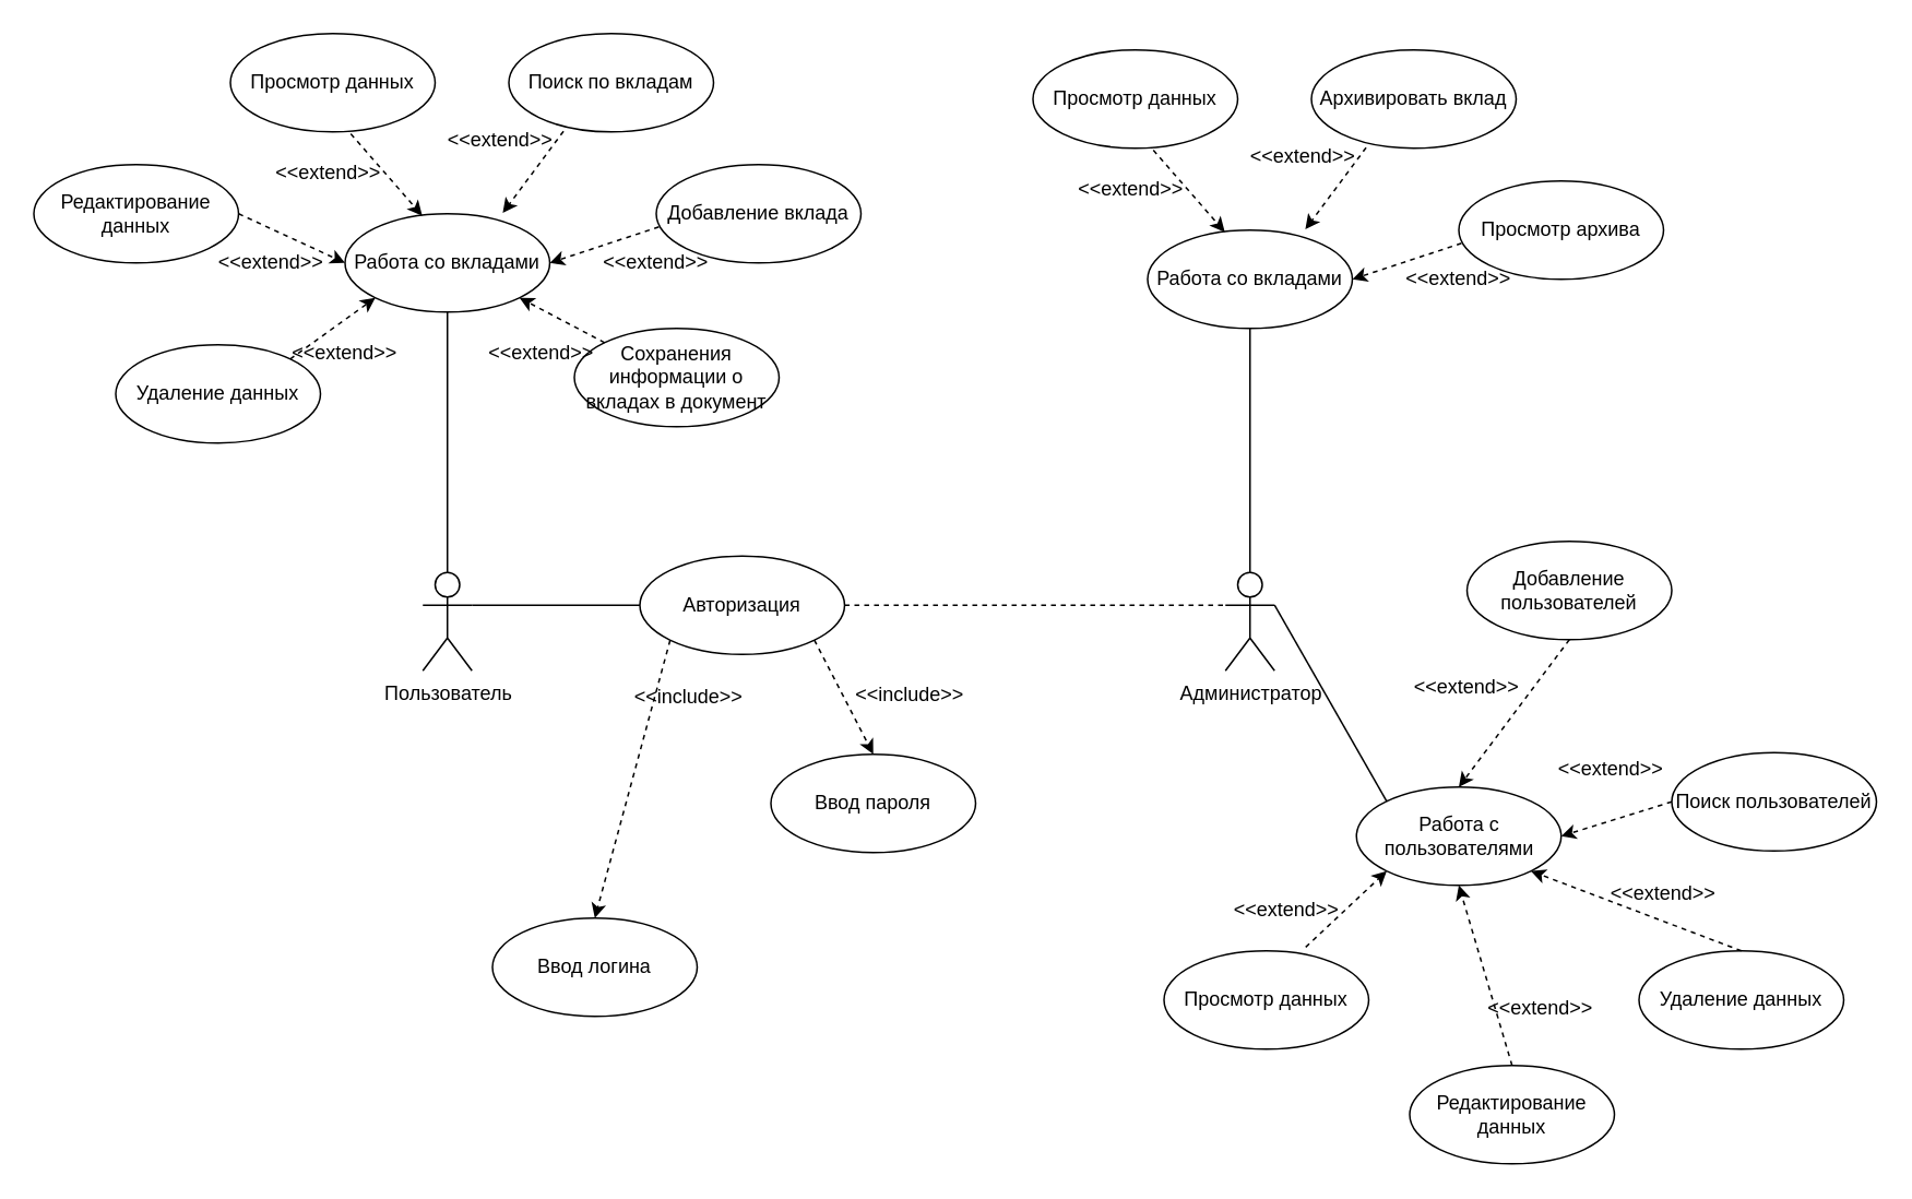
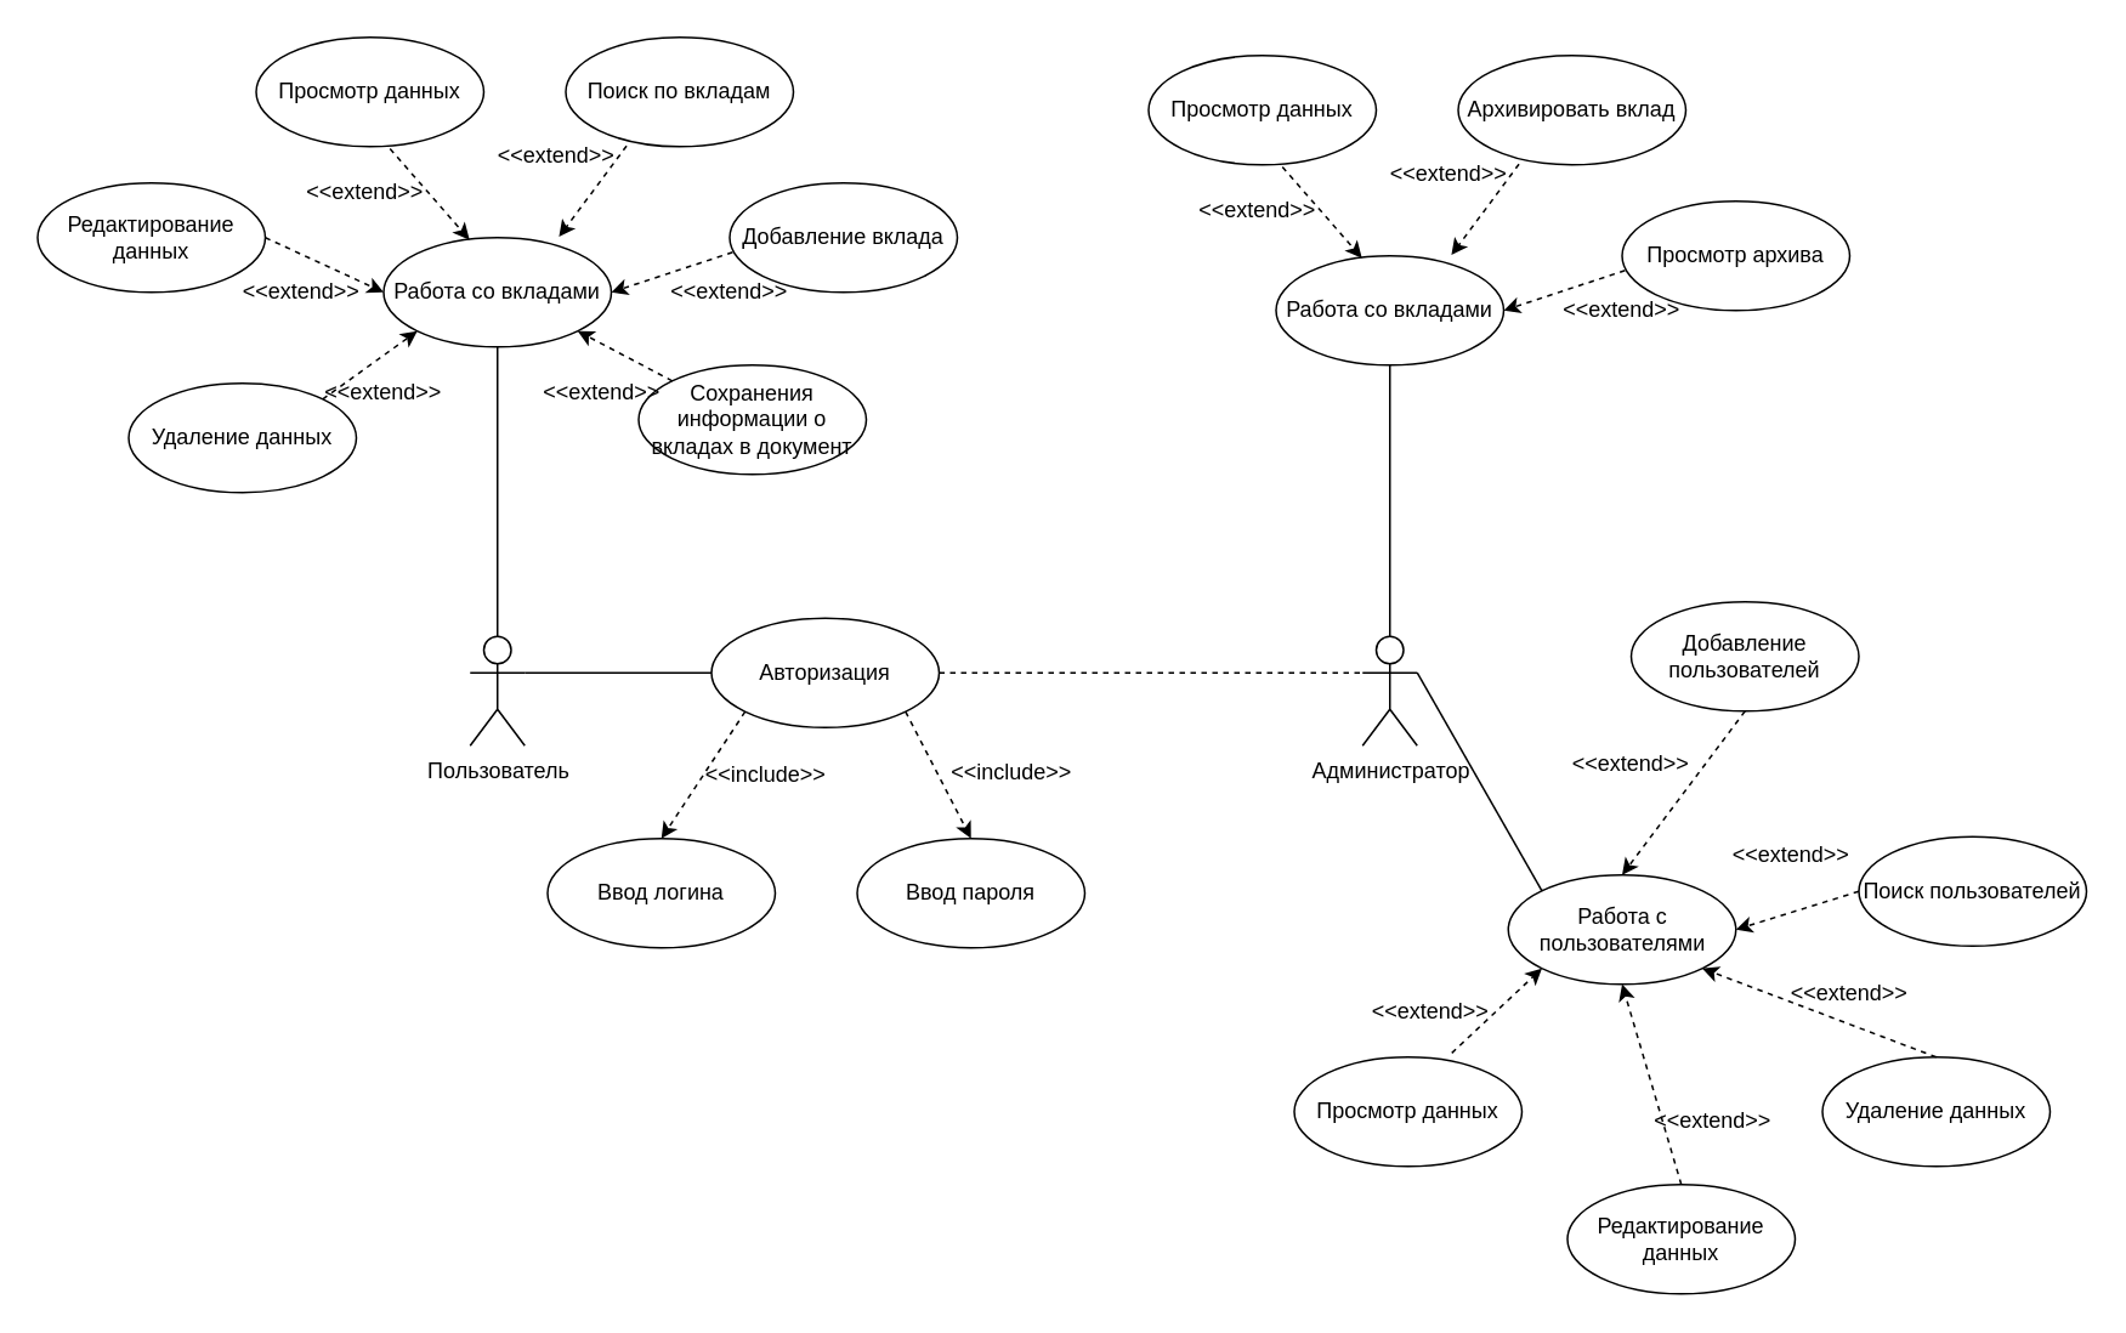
  <mxCell id="0" />
  <mxCell id="1" parent="0" />
  <mxCell id="2" value="Авторизация" style="ellipse;whiteSpace=wrap;html=1;" vertex="1" parent="1"><mxGeometry x="390" y="339" width="125" height="60" as="geometry" /></mxCell>
  <mxCell id="3" value="Пользователь" style="shape=umlActor;verticalLabelPosition=bottom;verticalAlign=top;html=1;outlineConnect=0;" vertex="1" parent="1"><mxGeometry x="257.5" y="349" width="30" height="60" as="geometry" /></mxCell>
  <mxCell id="4" value="" style="endArrow=none;html=1;rounded=0;exitX=1;exitY=0.333;exitDx=0;exitDy=0;exitPerimeter=0;entryX=0;entryY=0.5;entryDx=0;entryDy=0;" edge="1" parent="1" source="3" target="2"><mxGeometry width="50" height="50" relative="1" as="geometry"><mxPoint x="470" y="379" as="sourcePoint" /><mxPoint x="520" y="329" as="targetPoint" /></mxGeometry></mxCell>
  <mxCell id="5" value="Работа со вкладами" style="ellipse;whiteSpace=wrap;html=1;" vertex="1" parent="1"><mxGeometry x="210" y="130" width="125" height="60" as="geometry" /></mxCell>
  <mxCell id="6" value="Редактирование данных" style="ellipse;whiteSpace=wrap;html=1;" vertex="1" parent="1"><mxGeometry x="20" y="100" width="125" height="60" as="geometry" /></mxCell>
  <mxCell id="7" value="Добавление вклада" style="ellipse;whiteSpace=wrap;html=1;" vertex="1" parent="1"><mxGeometry x="400" y="100" width="125" height="60" as="geometry" /></mxCell>
  <mxCell id="8" value="Просмотр данных" style="ellipse;whiteSpace=wrap;html=1;" vertex="1" parent="1"><mxGeometry x="140" y="20" width="125" height="60" as="geometry" /></mxCell>
  <mxCell id="9" value="Поиск по вкладам" style="ellipse;whiteSpace=wrap;html=1;" vertex="1" parent="1"><mxGeometry x="310" y="20" width="125" height="60" as="geometry" /></mxCell>
  <mxCell id="10" value="Удаление данных" style="ellipse;whiteSpace=wrap;html=1;" vertex="1" parent="1"><mxGeometry x="70" y="210" width="125" height="60" as="geometry" /></mxCell>
  <mxCell id="11" value="Сохранения информации о вкладах в документ" style="ellipse;whiteSpace=wrap;html=1;" vertex="1" parent="1"><mxGeometry x="350" y="200" width="125" height="60" as="geometry" /></mxCell>
  <mxCell id="12" value="" style="endArrow=classic;html=1;rounded=0;exitX=1;exitY=0;exitDx=0;exitDy=0;entryX=0;entryY=1;entryDx=0;entryDy=0;dashed=1;" edge="1" parent="1" source="10" target="5"><mxGeometry width="50" height="50" relative="1" as="geometry"><mxPoint x="460" y="180" as="sourcePoint" /><mxPoint x="510" y="130" as="targetPoint" /></mxGeometry></mxCell>
  <mxCell id="13" value="" style="endArrow=classic;html=1;rounded=0;dashed=1;entryX=1;entryY=1;entryDx=0;entryDy=0;exitX=0;exitY=0;exitDx=0;exitDy=0;" edge="1" parent="1" source="11" target="5"><mxGeometry width="50" height="50" relative="1" as="geometry"><mxPoint x="340" y="180" as="sourcePoint" /><mxPoint x="390" y="130" as="targetPoint" /></mxGeometry></mxCell>
  <mxCell id="14" value="" style="endArrow=classic;html=1;rounded=0;dashed=1;entryX=0.77;entryY=-0.007;entryDx=0;entryDy=0;entryPerimeter=0;exitX=0.267;exitY=0.994;exitDx=0;exitDy=0;exitPerimeter=0;" edge="1" parent="1" source="9" target="5"><mxGeometry width="50" height="50" relative="1" as="geometry"><mxPoint x="340" y="180" as="sourcePoint" /><mxPoint x="390" y="130" as="targetPoint" /></mxGeometry></mxCell>
  <mxCell id="15" value="" style="endArrow=classic;html=1;rounded=0;dashed=1;exitX=0.588;exitY=1.02;exitDx=0;exitDy=0;exitPerimeter=0;entryX=0.377;entryY=0.019;entryDx=0;entryDy=0;entryPerimeter=0;" edge="1" parent="1" source="8" target="5"><mxGeometry width="50" height="50" relative="1" as="geometry"><mxPoint x="340" y="180" as="sourcePoint" /><mxPoint x="390" y="130" as="targetPoint" /></mxGeometry></mxCell>
  <mxCell id="16" value="" style="endArrow=classic;html=1;rounded=0;dashed=1;exitX=1;exitY=0.5;exitDx=0;exitDy=0;entryX=0;entryY=0.5;entryDx=0;entryDy=0;" edge="1" parent="1" source="6" target="5"><mxGeometry width="50" height="50" relative="1" as="geometry"><mxPoint x="340" y="180" as="sourcePoint" /><mxPoint x="390" y="130" as="targetPoint" /></mxGeometry></mxCell>
  <mxCell id="17" value="" style="endArrow=classic;html=1;rounded=0;dashed=1;exitX=0.013;exitY=0.634;exitDx=0;exitDy=0;exitPerimeter=0;entryX=1;entryY=0.5;entryDx=0;entryDy=0;" edge="1" parent="1" source="7" target="5"><mxGeometry width="50" height="50" relative="1" as="geometry"><mxPoint x="340" y="180" as="sourcePoint" /><mxPoint x="390" y="130" as="targetPoint" /></mxGeometry></mxCell>
  <mxCell id="18" value="&amp;lt;&amp;lt;extend&amp;gt;&amp;gt;" style="text;html=1;strokeColor=none;fillColor=none;align=center;verticalAlign=middle;whiteSpace=wrap;rounded=0;" vertex="1" parent="1"><mxGeometry x="275" y="70" width="60" height="30" as="geometry" /></mxCell>
  <mxCell id="19" value="&amp;lt;&amp;lt;extend&amp;gt;&amp;gt;" style="text;html=1;strokeColor=none;fillColor=none;align=center;verticalAlign=middle;whiteSpace=wrap;rounded=0;" vertex="1" parent="1"><mxGeometry x="170" y="90" width="60" height="30" as="geometry" /></mxCell>
  <mxCell id="20" value="&amp;lt;&amp;lt;extend&amp;gt;&amp;gt;" style="text;html=1;strokeColor=none;fillColor=none;align=center;verticalAlign=middle;whiteSpace=wrap;rounded=0;" vertex="1" parent="1"><mxGeometry x="370" y="145" width="60" height="30" as="geometry" /></mxCell>
  <mxCell id="21" value="&amp;lt;&amp;lt;extend&amp;gt;&amp;gt;" style="text;html=1;strokeColor=none;fillColor=none;align=center;verticalAlign=middle;whiteSpace=wrap;rounded=0;" vertex="1" parent="1"><mxGeometry x="135" y="145" width="60" height="30" as="geometry" /></mxCell>
  <mxCell id="22" value="&amp;lt;&amp;lt;extend&amp;gt;&amp;gt;" style="text;html=1;strokeColor=none;fillColor=none;align=center;verticalAlign=middle;whiteSpace=wrap;rounded=0;" vertex="1" parent="1"><mxGeometry x="180" y="200" width="60" height="30" as="geometry" /></mxCell>
  <mxCell id="23" value="&amp;lt;&amp;lt;extend&amp;gt;&amp;gt;" style="text;html=1;strokeColor=none;fillColor=none;align=center;verticalAlign=middle;whiteSpace=wrap;rounded=0;" vertex="1" parent="1"><mxGeometry x="300" y="200" width="60" height="30" as="geometry" /></mxCell>
  <mxCell id="24" value="Ввод пароля" style="ellipse;whiteSpace=wrap;html=1;" vertex="1" parent="1"><mxGeometry x="470" y="460" width="125" height="60" as="geometry" /></mxCell>
- <mxCell id="25" value="Ввод логина" style="ellipse;whiteSpace=wrap;html=1;" vertex="1" parent="1"><mxGeometry x="300" y="560" width="125" height="60" as="geometry" /></mxCell>
+ <mxCell id="25" value="Ввод логина" style="ellipse;whiteSpace=wrap;html=1;" vertex="1" parent="1"><mxGeometry x="300" y="460" width="125" height="60" as="geometry" /></mxCell>
  <mxCell id="26" value="" style="endArrow=classic;html=1;rounded=0;dashed=1;exitX=0;exitY=1;exitDx=0;exitDy=0;entryX=0.5;entryY=0;entryDx=0;entryDy=0;" edge="1" parent="1" source="2" target="25"><mxGeometry width="50" height="50" relative="1" as="geometry"><mxPoint x="340" y="380" as="sourcePoint" /><mxPoint x="390" y="330" as="targetPoint" /></mxGeometry></mxCell>
  <mxCell id="27" value="" style="endArrow=classic;html=1;rounded=0;dashed=1;entryX=0.5;entryY=0;entryDx=0;entryDy=0;exitX=1;exitY=1;exitDx=0;exitDy=0;" edge="1" parent="1" source="2" target="24"><mxGeometry width="50" height="50" relative="1" as="geometry"><mxPoint x="340" y="380" as="sourcePoint" /><mxPoint x="390" y="330" as="targetPoint" /></mxGeometry></mxCell>
  <mxCell id="28" value="&amp;lt;&amp;lt;include&amp;gt;&amp;gt;" style="text;html=1;strokeColor=none;fillColor=none;align=center;verticalAlign=middle;whiteSpace=wrap;rounded=0;" vertex="1" parent="1"><mxGeometry x="390" y="410" width="60" height="30" as="geometry" /></mxCell>
  <mxCell id="29" value="&amp;lt;&amp;lt;include&amp;gt;&amp;gt;" style="text;html=1;strokeColor=none;fillColor=none;align=center;verticalAlign=middle;whiteSpace=wrap;rounded=0;" vertex="1" parent="1"><mxGeometry x="525" y="409" width="60" height="30" as="geometry" /></mxCell>
  <mxCell id="30" value="" style="endArrow=none;html=1;rounded=0;entryX=0.5;entryY=1;entryDx=0;entryDy=0;exitX=0.5;exitY=0;exitDx=0;exitDy=0;exitPerimeter=0;" edge="1" parent="1" source="3" target="5"><mxGeometry width="50" height="50" relative="1" as="geometry"><mxPoint x="550" y="380" as="sourcePoint" /><mxPoint x="600" y="330" as="targetPoint" /></mxGeometry></mxCell>
  <mxCell id="31" value="Администратор" style="shape=umlActor;verticalLabelPosition=bottom;verticalAlign=top;html=1;outlineConnect=0;" vertex="1" parent="1"><mxGeometry x="747.5" y="349" width="30" height="60" as="geometry" /></mxCell>
  <mxCell id="32" value="" style="endArrow=none;html=1;rounded=0;entryX=0;entryY=0.333;entryDx=0;entryDy=0;entryPerimeter=0;exitX=1;exitY=0.5;exitDx=0;exitDy=0;dashed=1;" edge="1" parent="1" source="2" target="31"><mxGeometry width="50" height="50" relative="1" as="geometry"><mxPoint x="550" y="380" as="sourcePoint" /><mxPoint x="600" y="330" as="targetPoint" /></mxGeometry></mxCell>
  <mxCell id="33" value="Работа со вкладами" style="ellipse;whiteSpace=wrap;html=1;" vertex="1" parent="1"><mxGeometry x="700" y="140" width="125" height="60" as="geometry" /></mxCell>
  <mxCell id="34" value="Просмотр архива" style="ellipse;whiteSpace=wrap;html=1;" vertex="1" parent="1"><mxGeometry x="890" y="110" width="125" height="60" as="geometry" /></mxCell>
  <mxCell id="35" value="Просмотр данных" style="ellipse;whiteSpace=wrap;html=1;" vertex="1" parent="1"><mxGeometry x="630" y="30" width="125" height="60" as="geometry" /></mxCell>
  <mxCell id="36" value="Архивировать вклад" style="ellipse;whiteSpace=wrap;html=1;" vertex="1" parent="1"><mxGeometry x="800" y="30" width="125" height="60" as="geometry" /></mxCell>
  <mxCell id="37" value="" style="endArrow=classic;html=1;rounded=0;dashed=1;entryX=0.77;entryY=-0.007;entryDx=0;entryDy=0;entryPerimeter=0;exitX=0.267;exitY=0.994;exitDx=0;exitDy=0;exitPerimeter=0;" edge="1" parent="1" source="36" target="33"><mxGeometry width="50" height="50" relative="1" as="geometry"><mxPoint x="830" y="190" as="sourcePoint" /><mxPoint x="880" y="140" as="targetPoint" /></mxGeometry></mxCell>
  <mxCell id="38" value="" style="endArrow=classic;html=1;rounded=0;dashed=1;exitX=0.588;exitY=1.02;exitDx=0;exitDy=0;exitPerimeter=0;entryX=0.377;entryY=0.019;entryDx=0;entryDy=0;entryPerimeter=0;" edge="1" parent="1" source="35" target="33"><mxGeometry width="50" height="50" relative="1" as="geometry"><mxPoint x="830" y="190" as="sourcePoint" /><mxPoint x="880" y="140" as="targetPoint" /></mxGeometry></mxCell>
  <mxCell id="39" value="" style="endArrow=classic;html=1;rounded=0;dashed=1;exitX=0.013;exitY=0.634;exitDx=0;exitDy=0;exitPerimeter=0;entryX=1;entryY=0.5;entryDx=0;entryDy=0;" edge="1" parent="1" source="34" target="33"><mxGeometry width="50" height="50" relative="1" as="geometry"><mxPoint x="830" y="190" as="sourcePoint" /><mxPoint x="880" y="140" as="targetPoint" /></mxGeometry></mxCell>
  <mxCell id="40" value="&amp;lt;&amp;lt;extend&amp;gt;&amp;gt;" style="text;html=1;strokeColor=none;fillColor=none;align=center;verticalAlign=middle;whiteSpace=wrap;rounded=0;" vertex="1" parent="1"><mxGeometry x="765" y="80" width="60" height="30" as="geometry" /></mxCell>
  <mxCell id="41" value="&amp;lt;&amp;lt;extend&amp;gt;&amp;gt;" style="text;html=1;strokeColor=none;fillColor=none;align=center;verticalAlign=middle;whiteSpace=wrap;rounded=0;" vertex="1" parent="1"><mxGeometry x="660" y="100" width="60" height="30" as="geometry" /></mxCell>
  <mxCell id="42" value="&amp;lt;&amp;lt;extend&amp;gt;&amp;gt;" style="text;html=1;strokeColor=none;fillColor=none;align=center;verticalAlign=middle;whiteSpace=wrap;rounded=0;" vertex="1" parent="1"><mxGeometry x="860" y="155" width="60" height="30" as="geometry" /></mxCell>
  <mxCell id="43" value="" style="endArrow=none;html=1;rounded=0;entryX=0.5;entryY=0;entryDx=0;entryDy=0;entryPerimeter=0;exitX=0.5;exitY=1;exitDx=0;exitDy=0;" edge="1" parent="1" source="33" target="31"><mxGeometry width="50" height="50" relative="1" as="geometry"><mxPoint x="790" y="180" as="sourcePoint" /><mxPoint x="840" y="130" as="targetPoint" /></mxGeometry></mxCell>
  <mxCell id="44" value="Работа с пользователями" style="ellipse;whiteSpace=wrap;html=1;" vertex="1" parent="1"><mxGeometry x="827.5" y="480" width="125" height="60" as="geometry" /></mxCell>
  <mxCell id="45" value="Просмотр данных" style="ellipse;whiteSpace=wrap;html=1;" vertex="1" parent="1"><mxGeometry x="710" y="580" width="125" height="60" as="geometry" /></mxCell>
  <mxCell id="46" value="Редактирование данных" style="ellipse;whiteSpace=wrap;html=1;" vertex="1" parent="1"><mxGeometry x="860" y="650" width="125" height="60" as="geometry" /></mxCell>
  <mxCell id="47" value="Удаление данных" style="ellipse;whiteSpace=wrap;html=1;" vertex="1" parent="1"><mxGeometry x="1000" y="580" width="125" height="60" as="geometry" /></mxCell>
  <mxCell id="48" value="Поиск пользователей" style="ellipse;whiteSpace=wrap;html=1;" vertex="1" parent="1"><mxGeometry x="1020" y="459" width="125" height="60" as="geometry" /></mxCell>
  <mxCell id="49" value="Добавление пользователей" style="ellipse;whiteSpace=wrap;html=1;" vertex="1" parent="1"><mxGeometry x="895" y="330" width="125" height="60" as="geometry" /></mxCell>
  <mxCell id="50" value="" style="endArrow=classic;html=1;rounded=0;exitX=0.5;exitY=0;exitDx=0;exitDy=0;entryX=0.5;entryY=1;entryDx=0;entryDy=0;dashed=1;" edge="1" parent="1" source="46" target="44"><mxGeometry width="50" height="50" relative="1" as="geometry"><mxPoint x="590" y="420" as="sourcePoint" /><mxPoint x="640" y="370" as="targetPoint" /></mxGeometry></mxCell>
  <mxCell id="51" value="" style="endArrow=classic;html=1;rounded=0;dashed=1;exitX=0.692;exitY=-0.038;exitDx=0;exitDy=0;exitPerimeter=0;entryX=0;entryY=1;entryDx=0;entryDy=0;" edge="1" parent="1" source="45" target="44"><mxGeometry width="50" height="50" relative="1" as="geometry"><mxPoint x="590" y="420" as="sourcePoint" /><mxPoint x="640" y="370" as="targetPoint" /></mxGeometry></mxCell>
  <mxCell id="52" value="" style="endArrow=classic;html=1;rounded=0;dashed=1;entryX=0.5;entryY=0;entryDx=0;entryDy=0;exitX=0.5;exitY=1;exitDx=0;exitDy=0;" edge="1" parent="1" source="49" target="44"><mxGeometry width="50" height="50" relative="1" as="geometry"><mxPoint x="590" y="420" as="sourcePoint" /><mxPoint x="640" y="370" as="targetPoint" /></mxGeometry></mxCell>
  <mxCell id="53" value="" style="endArrow=classic;html=1;rounded=0;dashed=1;entryX=1;entryY=0.5;entryDx=0;entryDy=0;exitX=0;exitY=0.5;exitDx=0;exitDy=0;" edge="1" parent="1" source="48" target="44"><mxGeometry width="50" height="50" relative="1" as="geometry"><mxPoint x="590" y="420" as="sourcePoint" /><mxPoint x="640" y="370" as="targetPoint" /></mxGeometry></mxCell>
  <mxCell id="54" value="" style="endArrow=classic;html=1;rounded=0;dashed=1;entryX=1;entryY=1;entryDx=0;entryDy=0;exitX=0.5;exitY=0;exitDx=0;exitDy=0;" edge="1" parent="1" source="47" target="44"><mxGeometry width="50" height="50" relative="1" as="geometry"><mxPoint x="590" y="420" as="sourcePoint" /><mxPoint x="640" y="370" as="targetPoint" /></mxGeometry></mxCell>
  <mxCell id="55" value="&amp;lt;&amp;lt;extend&amp;gt;&amp;gt;" style="text;html=1;strokeColor=none;fillColor=none;align=center;verticalAlign=middle;whiteSpace=wrap;rounded=0;" vertex="1" parent="1"><mxGeometry x="865" y="404" width="60" height="30" as="geometry" /></mxCell>
  <mxCell id="56" value="&amp;lt;&amp;lt;extend&amp;gt;&amp;gt;" style="text;html=1;strokeColor=none;fillColor=none;align=center;verticalAlign=middle;whiteSpace=wrap;rounded=0;" vertex="1" parent="1"><mxGeometry x="910" y="600" width="60" height="30" as="geometry" /></mxCell>
  <mxCell id="57" value="&amp;lt;&amp;lt;extend&amp;gt;&amp;gt;" style="text;html=1;strokeColor=none;fillColor=none;align=center;verticalAlign=middle;whiteSpace=wrap;rounded=0;" vertex="1" parent="1"><mxGeometry x="985" y="530" width="60" height="30" as="geometry" /></mxCell>
  <mxCell id="58" value="&amp;lt;&amp;lt;extend&amp;gt;&amp;gt;" style="text;html=1;strokeColor=none;fillColor=none;align=center;verticalAlign=middle;whiteSpace=wrap;rounded=0;" vertex="1" parent="1"><mxGeometry x="952.5" y="454" width="60" height="30" as="geometry" /></mxCell>
  <mxCell id="59" value="&amp;lt;&amp;lt;extend&amp;gt;&amp;gt;" style="text;html=1;strokeColor=none;fillColor=none;align=center;verticalAlign=middle;whiteSpace=wrap;rounded=0;" vertex="1" parent="1"><mxGeometry x="755" y="540" width="60" height="30" as="geometry" /></mxCell>
  <mxCell id="60" value="" style="endArrow=none;html=1;rounded=0;entryX=1;entryY=0.333;entryDx=0;entryDy=0;entryPerimeter=0;exitX=0;exitY=0;exitDx=0;exitDy=0;" edge="1" parent="1" source="44" target="31"><mxGeometry width="50" height="50" relative="1" as="geometry"><mxPoint x="590" y="420" as="sourcePoint" /><mxPoint x="640" y="370" as="targetPoint" /></mxGeometry></mxCell>
